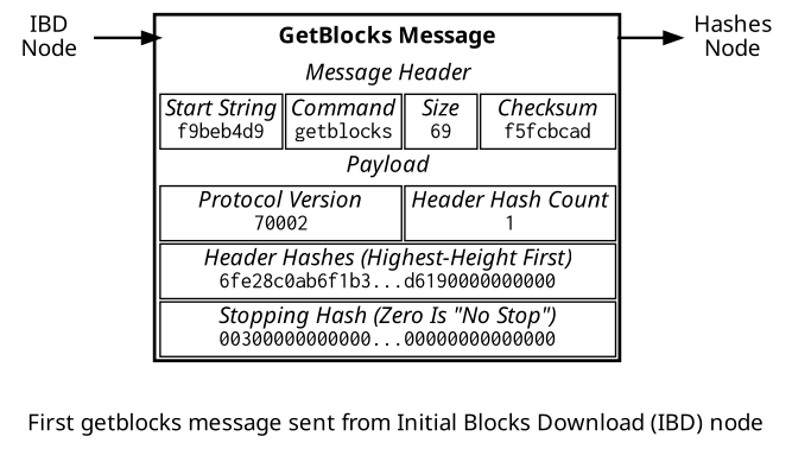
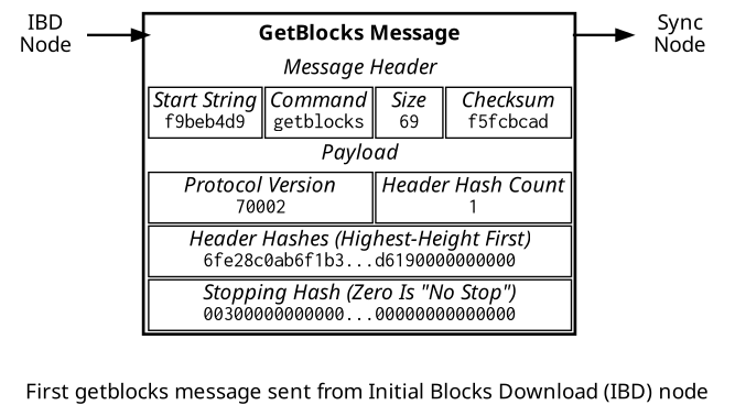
  digraph {
    fontname=Sans
    label="First getblocks message sent from Initial Blocks Download (IBD) node"
    nodesep=0.1
    penwidth=1.75
    rankdir=LR
    ranksep=0.4
    splines=false
    node [fontname=Sans penwidth=1.75 shape=none]
    edge [fontname=Sans penwidth=1.75]
    n1 [label="IBD\nNode"]
    n2 [label=<     <table border="2" cellborder="1">       <tr>         <td colspan="4" port="f1" border="0" cellpadding="4"><b>GetBlocks Message</b></td>       </tr>        <tr>         <td colspan="4" border="0"><i>Message Header</i></td>       </tr>        <tr>         <td border="1"><i>Start String</i><br/><font face="courier">f9beb4d9</font></td>         <td border="1"><i>Command</i><br/><font face="courier">getblocks</font></td>         <td border="1"><i>Size</i><br/><font face="courier">69</font></td>         <td border="1"><i>Checksum</i><br/><font face="courier">f5fcbcad</font></td>       </tr>        <tr>         <td colspan="4" border="0"><i>Payload</i></td>       </tr>        <tr>         <td colspan="2"><i>Protocol Version</i><br /><font face="courier">70002</font></td>         <td colspan="2"><i>Header Hash Count</i><br /><font face="courier">1</font></td>       </tr>        <tr>         <td colspan="4"><i>Header Hashes (Highest-Height First)</i><br /><font face="courier">6fe28c0ab6f1b3...d6190000000000</font></td>       </tr>        <tr>         <td colspan="4"><i>Stopping Hash (Zero Is "No Stop")</i><br /><font face="courier">00300000000000...00000000000000</font></td>       </tr>      </table>> shape=plaintext]
-   n3 [label="Hashes\nNode"]
+   n3 [label="Sync\nNode"]
    n1 -> n2 [headport=f1]
    n2 -> n3 [tailport=f1]
  }
